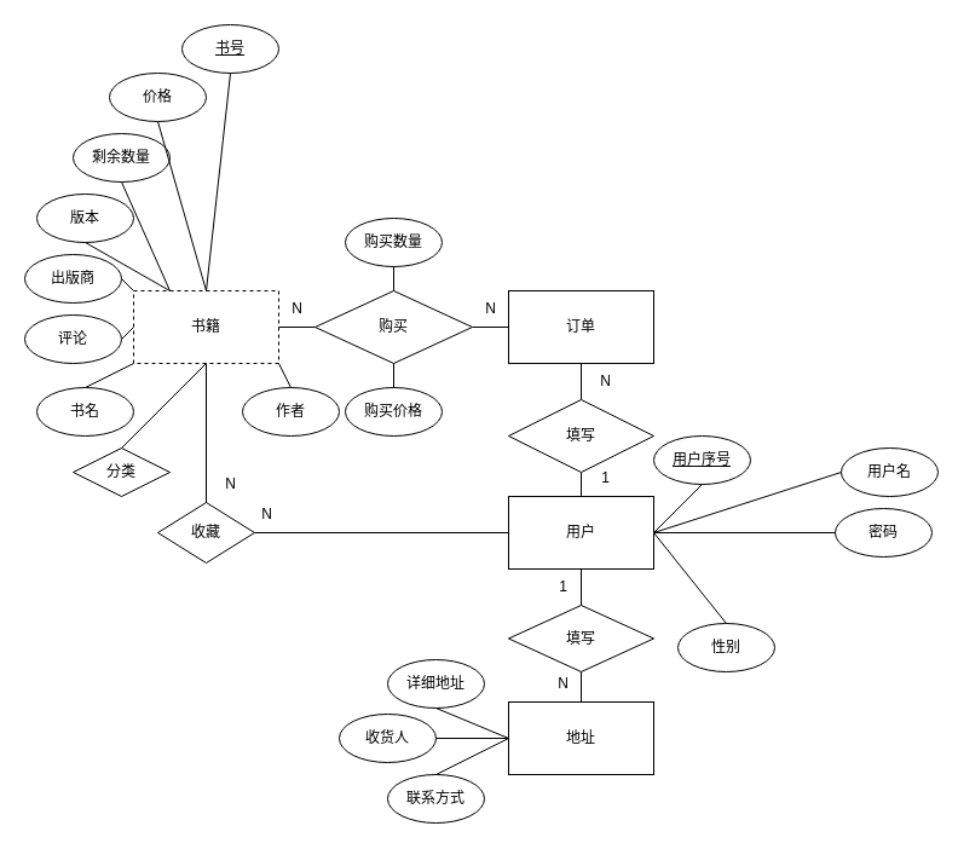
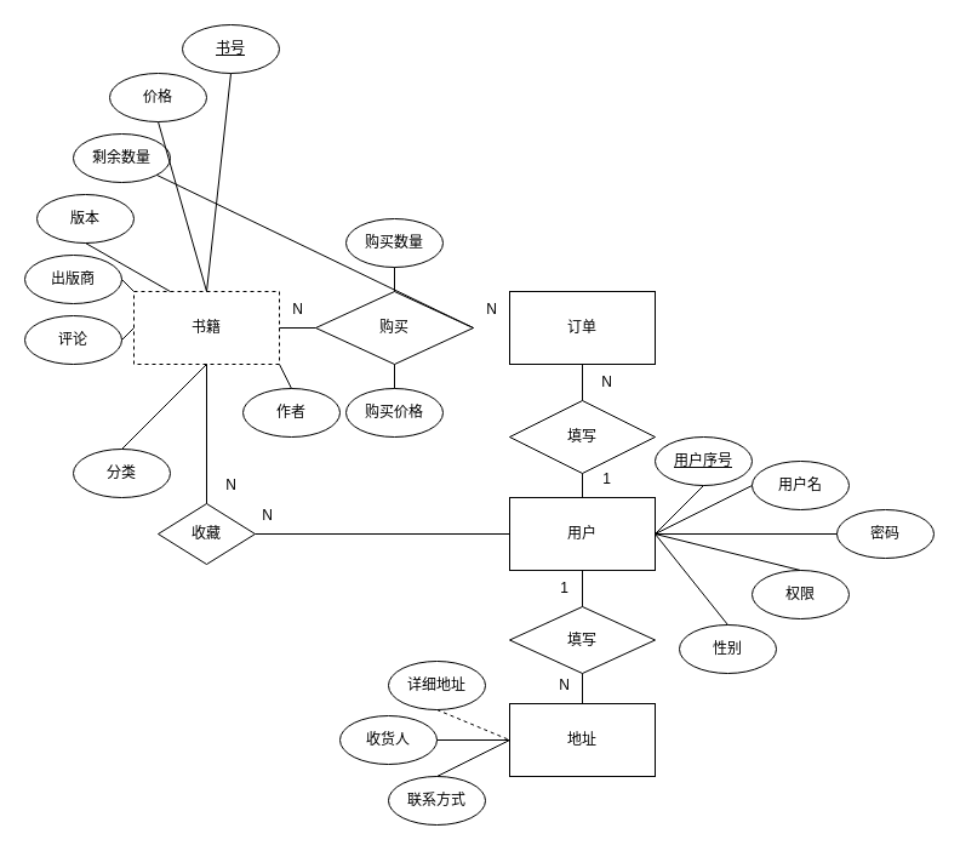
  <mxCell id="0" />
  <mxCell id="1" parent="0" />
  <mxCell id="2" value="书籍" style="rounded=0;whiteSpace=wrap;html=1;dashed=1;" vertex="1" parent="1"><mxGeometry x="110" y="240" width="120" height="60" as="geometry" /></mxCell>
  <mxCell id="3" value="出版商" style="ellipse;whiteSpace=wrap;html=1;" vertex="1" parent="1"><mxGeometry y="210" width="80" height="40" as="geometry" x="20" /></mxCell>
  <mxCell id="4" value="评论" style="ellipse;whiteSpace=wrap;html=1;" vertex="1" parent="1"><mxGeometry y="260" width="80" height="40" as="geometry" x="20" /></mxCell>
  <mxCell id="5" value="价格" style="ellipse;whiteSpace=wrap;html=1;" vertex="1" parent="1"><mxGeometry x="90" y="60" width="80" height="40" as="geometry" /></mxCell>
  <mxCell id="6" value="剩余数量" style="ellipse;whiteSpace=wrap;html=1;" vertex="1" parent="1"><mxGeometry x="60" y="110" width="80" height="40" as="geometry" /></mxCell>
  <mxCell id="7" value="版本" style="ellipse;whiteSpace=wrap;html=1;" vertex="1" parent="1"><mxGeometry x="30" y="160" width="80" height="40" as="geometry" /></mxCell>
- <mxCell id="8" value="分类" style="rhombus;whiteSpace=wrap;html=1;" vertex="1" parent="1"><mxGeometry x="60" y="370" width="80" height="40" as="geometry" /></mxCell>
+ <mxCell id="8" value="分类" style="ellipse;whiteSpace=wrap;html=1;" vertex="1" parent="1"><mxGeometry x="60" y="370" width="80" height="40" as="geometry" /></mxCell>
  <mxCell id="9" value="作者" style="ellipse;whiteSpace=wrap;html=1;" vertex="1" parent="1"><mxGeometry x="200" y="320" width="80" height="40" as="geometry" /></mxCell>
- <mxCell id="10" value="书名" style="ellipse;whiteSpace=wrap;html=1;" vertex="1" parent="1"><mxGeometry x="30" y="320" width="80" height="40" as="geometry" /></mxCell>
  <mxCell id="11" value="&lt;u&gt;书号&lt;/u&gt;" style="ellipse;whiteSpace=wrap;html=1;" vertex="1" parent="1"><mxGeometry x="150" y="20" width="80" height="40" as="geometry" /></mxCell>
  <mxCell id="12" value="" style="endArrow=none;html=1;rounded=0;entryX=0.5;entryY=1;entryDx=0;entryDy=0;exitX=0.5;exitY=0;exitDx=0;exitDy=0;" edge="1" parent="1" source="2" target="11"><mxGeometry width="50" height="50" relative="1" as="geometry"><mxPoint x="170" y="120" as="sourcePoint" /><mxPoint x="220" y="70" as="targetPoint" /></mxGeometry></mxCell>
  <mxCell id="13" value="" style="endArrow=none;html=1;rounded=0;entryX=0.5;entryY=1;entryDx=0;entryDy=0;exitX=0.25;exitY=0;exitDx=0;exitDy=0;" edge="1" parent="1" source="2" target="7"><mxGeometry width="50" height="50" relative="1" as="geometry"><mxPoint x="70" y="370" as="sourcePoint" /><mxPoint x="120" y="330" as="targetPoint" /></mxGeometry></mxCell>
- <mxCell id="14" value="" style="endArrow=none;html=1;rounded=0;entryX=0.5;entryY=1;entryDx=0;entryDy=0;exitX=0.25;exitY=0;exitDx=0;exitDy=0;" edge="1" parent="1" source="2" target="6"><mxGeometry width="50" height="50" relative="1" as="geometry"><mxPoint x="90" y="255" as="sourcePoint" /><mxPoint x="140" y="205" as="targetPoint" /></mxGeometry></mxCell>
  <mxCell id="15" value="" style="endArrow=none;html=1;rounded=0;entryX=0.5;entryY=1;entryDx=0;entryDy=0;exitX=0.5;exitY=0;exitDx=0;exitDy=0;" edge="1" parent="1" source="2" target="5"><mxGeometry width="50" height="50" relative="1" as="geometry"><mxPoint x="120" y="200" as="sourcePoint" /><mxPoint x="170" y="150" as="targetPoint" /></mxGeometry></mxCell>
  <mxCell id="16" value="" style="endArrow=none;html=1;rounded=0;entryX=0.5;entryY=1;entryDx=0;entryDy=0;exitX=0.5;exitY=0;exitDx=0;exitDy=0;" edge="1" parent="1" source="8" target="2"><mxGeometry width="50" height="50" relative="1" as="geometry"><mxPoint x="45" y="510" as="sourcePoint" /><mxPoint x="95" y="460" as="targetPoint" /></mxGeometry></mxCell>
  <mxCell id="17" value="" style="endArrow=none;html=1;rounded=0;" edge="1" parent="1"><mxGeometry width="50" height="50" relative="1" as="geometry"><mxPoint x="280" y="360" as="sourcePoint" /><mxPoint x="280" y="360" as="targetPoint" /></mxGeometry></mxCell>
- <mxCell id="18" value="" style="endArrow=none;html=1;rounded=0;entryX=0;entryY=1;entryDx=0;entryDy=0;exitX=0.5;exitY=0;exitDx=0;exitDy=0;" edge="1" parent="1" source="10" target="2"><mxGeometry width="50" height="50" relative="1" as="geometry"><mxPoint x="60" y="530" as="sourcePoint" /><mxPoint x="110" y="480" as="targetPoint" /></mxGeometry></mxCell>
  <mxCell id="19" value="" style="endArrow=none;html=1;rounded=0;entryX=1;entryY=0.5;entryDx=0;entryDy=0;exitX=0;exitY=0.5;exitDx=0;exitDy=0;" edge="1" parent="1" source="2" target="4"><mxGeometry width="50" height="50" relative="1" as="geometry"><mxPoint x="40" y="520" as="sourcePoint" /><mxPoint x="90" y="470" as="targetPoint" /></mxGeometry></mxCell>
  <mxCell id="20" value="" style="endArrow=none;html=1;rounded=0;entryX=1;entryY=0.5;entryDx=0;entryDy=0;exitX=0;exitY=0;exitDx=0;exitDy=0;" edge="1" parent="1" source="2" target="3"><mxGeometry width="50" height="50" relative="1" as="geometry"><mxPoint x="45" y="500" as="sourcePoint" /><mxPoint x="95" y="450" as="targetPoint" /></mxGeometry></mxCell>
  <mxCell id="21" value="" style="endArrow=none;html=1;rounded=0;entryX=1;entryY=1;entryDx=0;entryDy=0;exitX=0.5;exitY=0;exitDx=0;exitDy=0;" edge="1" parent="1" source="9" target="2"><mxGeometry width="50" height="50" relative="1" as="geometry"><mxPoint x="170" y="410" as="sourcePoint" /><mxPoint x="220" y="360" as="targetPoint" /></mxGeometry></mxCell>
  <mxCell id="22" value="订单" style="rounded=0;whiteSpace=wrap;html=1;" vertex="1" parent="1"><mxGeometry x="420" y="240" width="120" height="60" as="geometry" /></mxCell>
  <mxCell id="23" value="购买" style="rhombus;whiteSpace=wrap;html=1;" vertex="1" parent="1"><mxGeometry x="260" y="240" width="130" height="60" as="geometry" /></mxCell>
  <mxCell id="24" value="" style="endArrow=none;html=1;rounded=0;entryX=0;entryY=0.5;entryDx=0;entryDy=0;exitX=1;exitY=0.5;exitDx=0;exitDy=0;" edge="1" parent="1" source="2" target="23"><mxGeometry width="50" height="50" relative="1" as="geometry"><mxPoint x="220" y="360" as="sourcePoint" /><mxPoint x="260" y="310" as="targetPoint" /></mxGeometry></mxCell>
- <mxCell id="25" value="" style="endArrow=none;html=1;rounded=0;entryX=0;entryY=0.5;entryDx=0;entryDy=0;exitX=1;exitY=0.5;exitDx=0;exitDy=0;" edge="1" parent="1" source="23" target="22"><mxGeometry width="50" height="50" relative="1" as="geometry"><mxPoint x="350" y="370" as="sourcePoint" /><mxPoint x="400" y="320" as="targetPoint" /></mxGeometry></mxCell>
+ <mxCell id="25" value="" style="endArrow=none;html=1;rounded=0;exitX=1;exitY=0.5;exitDx=0;exitDy=0;" edge="1" parent="1" source="23" target="6"><mxGeometry width="50" height="50" relative="1" as="geometry"><mxPoint x="350" y="370" as="sourcePoint" /><mxPoint x="400" y="320" as="targetPoint" /></mxGeometry></mxCell>
  <mxCell id="26" value="N" style="text;html=1;align=center;verticalAlign=middle;resizable=0;points=[];autosize=1;strokeColor=none;fillColor=none;" vertex="1" parent="1"><mxGeometry x="390" y="240" width="30" height="30" as="geometry" /></mxCell>
  <mxCell id="27" value="N" style="text;html=1;align=center;verticalAlign=middle;resizable=0;points=[];autosize=1;strokeColor=none;fillColor=none;" vertex="1" parent="1"><mxGeometry x="230" y="240" width="30" height="30" as="geometry" /></mxCell>
  <mxCell id="28" value="购买价格" style="ellipse;whiteSpace=wrap;html=1;" vertex="1" parent="1"><mxGeometry x="285" y="320" width="80" height="40" as="geometry" /></mxCell>
  <mxCell id="29" value="购买数量" style="ellipse;whiteSpace=wrap;html=1;" vertex="1" parent="1"><mxGeometry x="285" y="180" width="80" height="40" as="geometry" /></mxCell>
  <mxCell id="30" value="" style="endArrow=none;html=1;rounded=0;exitX=0.5;exitY=0;exitDx=0;exitDy=0;entryX=0.5;entryY=1;entryDx=0;entryDy=0;" edge="1" parent="1" source="28" target="23"><mxGeometry width="50" height="50" relative="1" as="geometry"><mxPoint x="320" y="320" as="sourcePoint" /><mxPoint x="370" y="270" as="targetPoint" /></mxGeometry></mxCell>
  <mxCell id="31" value="" style="endArrow=none;html=1;rounded=0;exitX=0.5;exitY=0;exitDx=0;exitDy=0;entryX=0.5;entryY=1;entryDx=0;entryDy=0;" edge="1" parent="1" source="23" target="29"><mxGeometry width="50" height="50" relative="1" as="geometry"><mxPoint x="320" y="240" as="sourcePoint" /><mxPoint x="370" y="190" as="targetPoint" /></mxGeometry></mxCell>
  <mxCell id="32" value="用户" style="rounded=0;whiteSpace=wrap;html=1;" vertex="1" parent="1"><mxGeometry x="420" y="410" width="120" height="60" as="geometry" /></mxCell>
  <mxCell id="33" value="填写" style="rhombus;whiteSpace=wrap;html=1;" vertex="1" parent="1"><mxGeometry x="420" y="330" width="120" height="60" as="geometry" /></mxCell>
  <mxCell id="34" value="" style="endArrow=none;html=1;rounded=0;exitX=0.5;exitY=0;exitDx=0;exitDy=0;entryX=0.5;entryY=1;entryDx=0;entryDy=0;" edge="1" parent="1" source="33" target="22"><mxGeometry width="50" height="50" relative="1" as="geometry"><mxPoint x="520" y="340" as="sourcePoint" /><mxPoint x="570" y="290" as="targetPoint" /></mxGeometry></mxCell>
  <mxCell id="35" value="" style="endArrow=none;html=1;rounded=0;exitX=0.5;exitY=0;exitDx=0;exitDy=0;" edge="1" parent="1" source="32"><mxGeometry width="50" height="50" relative="1" as="geometry"><mxPoint x="430" y="440" as="sourcePoint" /><mxPoint x="480" y="390" as="targetPoint" /></mxGeometry></mxCell>
  <mxCell id="36" value="N" style="text;html=1;align=center;verticalAlign=middle;resizable=0;points=[];autosize=1;strokeColor=none;fillColor=none;" vertex="1" parent="1"><mxGeometry x="485" y="300" width="30" height="30" as="geometry" /></mxCell>
  <mxCell id="37" value="1" style="text;html=1;align=center;verticalAlign=middle;resizable=0;points=[];autosize=1;strokeColor=none;fillColor=none;" vertex="1" parent="1"><mxGeometry x="485" y="380" width="30" height="30" as="geometry" /></mxCell>
  <mxCell id="38" value="密码" style="ellipse;whiteSpace=wrap;html=1;" vertex="1" parent="1"><mxGeometry x="690" y="420" width="80" height="40" as="geometry" /></mxCell>
+ <mxCell id="39" value="权限" style="ellipse;whiteSpace=wrap;html=1;" vertex="1" parent="1"><mxGeometry x="620" y="470" width="80" height="40" as="geometry" /></mxCell>
  <mxCell id="40" value="性别" style="ellipse;whiteSpace=wrap;html=1;" vertex="1" parent="1"><mxGeometry x="560" y="515" width="80" height="40" as="geometry" /></mxCell>
  <mxCell id="41" value="&lt;u&gt;用户序号&lt;/u&gt;" style="ellipse;whiteSpace=wrap;html=1;" vertex="1" parent="1"><mxGeometry x="540" y="360" width="80" height="40" as="geometry" /></mxCell>
- <mxCell id="42" value="用户名" style="ellipse;whiteSpace=wrap;html=1;" vertex="1" parent="1"><mxGeometry x="695" y="370" width="80" height="40" as="geometry" /></mxCell>
+ <mxCell id="42" value="用户名" style="ellipse;whiteSpace=wrap;html=1;" vertex="1" parent="1"><mxGeometry x="620" y="380" width="80" height="40" as="geometry" /></mxCell>
  <mxCell id="43" value="收藏" style="rhombus;whiteSpace=wrap;html=1;" vertex="1" parent="1"><mxGeometry x="130" y="415" width="80" height="50" as="geometry" /></mxCell>
  <mxCell id="44" value="" style="endArrow=none;html=1;rounded=0;entryX=0;entryY=0.5;entryDx=0;entryDy=0;" edge="1" parent="1" target="32"><mxGeometry width="50" height="50" relative="1" as="geometry"><mxPoint x="210" y="440" as="sourcePoint" /><mxPoint x="310" y="420" as="targetPoint" /></mxGeometry></mxCell>
  <mxCell id="45" value="" style="endArrow=none;html=1;rounded=0;entryX=0.5;entryY=1;entryDx=0;entryDy=0;exitX=0.5;exitY=0;exitDx=0;exitDy=0;" edge="1" parent="1" source="43" target="2"><mxGeometry width="50" height="50" relative="1" as="geometry"><mxPoint x="140" y="410" as="sourcePoint" /><mxPoint x="190" y="360" as="targetPoint" /></mxGeometry></mxCell>
  <mxCell id="46" value="N" style="text;html=1;align=center;verticalAlign=middle;resizable=0;points=[];autosize=1;strokeColor=none;fillColor=none;" vertex="1" parent="1"><mxGeometry x="175" y="385" width="30" height="30" as="geometry" /></mxCell>
  <mxCell id="47" value="N" style="text;html=1;align=center;verticalAlign=middle;resizable=0;points=[];autosize=1;strokeColor=none;fillColor=none;" vertex="1" parent="1"><mxGeometry x="205" y="410" width="30" height="30" as="geometry" /></mxCell>
  <mxCell id="48" value="" style="endArrow=none;html=1;rounded=0;exitX=0.5;exitY=0;exitDx=0;exitDy=0;entryX=1;entryY=0.5;entryDx=0;entryDy=0;" edge="1" parent="1" source="40" target="32"><mxGeometry width="50" height="50" relative="1" as="geometry"><mxPoint x="520" y="520" as="sourcePoint" /><mxPoint x="570" y="470" as="targetPoint" /></mxGeometry></mxCell>
+ <mxCell id="49" value="" style="endArrow=none;html=1;rounded=0;entryX=0.5;entryY=0;entryDx=0;entryDy=0;exitX=1;exitY=0.5;exitDx=0;exitDy=0;" edge="1" parent="1" source="32" target="39"><mxGeometry width="50" height="50" relative="1" as="geometry"><mxPoint x="555" y="510" as="sourcePoint" /><mxPoint x="605" y="460" as="targetPoint" /></mxGeometry></mxCell>
  <mxCell id="50" value="" style="endArrow=none;html=1;rounded=0;entryX=0;entryY=0.5;entryDx=0;entryDy=0;exitX=1;exitY=0.5;exitDx=0;exitDy=0;" edge="1" parent="1" source="32" target="38"><mxGeometry width="50" height="50" relative="1" as="geometry"><mxPoint x="570" y="470" as="sourcePoint" /><mxPoint x="620" y="420" as="targetPoint" /></mxGeometry></mxCell>
  <mxCell id="51" value="" style="endArrow=none;html=1;rounded=0;entryX=0;entryY=0.5;entryDx=0;entryDy=0;exitX=1;exitY=0.5;exitDx=0;exitDy=0;" edge="1" parent="1" source="32" target="42"><mxGeometry width="50" height="50" relative="1" as="geometry"><mxPoint x="570" y="465" as="sourcePoint" /><mxPoint x="620" y="415" as="targetPoint" /></mxGeometry></mxCell>
  <mxCell id="52" value="" style="endArrow=none;html=1;rounded=0;" edge="1" parent="1"><mxGeometry width="50" height="50" relative="1" as="geometry"><mxPoint x="540" y="440" as="sourcePoint" /><mxPoint x="580" y="400" as="targetPoint" /></mxGeometry></mxCell>
  <mxCell id="53" value="地址" style="rounded=0;whiteSpace=wrap;html=1;" vertex="1" parent="1"><mxGeometry x="420" y="580" width="120" height="60" as="geometry" /></mxCell>
  <mxCell id="54" value="填写" style="rhombus;whiteSpace=wrap;html=1;" vertex="1" parent="1"><mxGeometry x="420" y="500" width="120" height="55" as="geometry" /></mxCell>
  <mxCell id="55" value="" style="endArrow=none;html=1;rounded=0;exitX=0.5;exitY=0;exitDx=0;exitDy=0;" edge="1" parent="1" source="53"><mxGeometry width="50" height="50" relative="1" as="geometry"><mxPoint x="430" y="605" as="sourcePoint" /><mxPoint x="480" y="555" as="targetPoint" /></mxGeometry></mxCell>
  <mxCell id="56" value="" style="endArrow=none;html=1;rounded=0;exitX=0.5;exitY=0;exitDx=0;exitDy=0;" edge="1" parent="1" source="54"><mxGeometry width="50" height="50" relative="1" as="geometry"><mxPoint x="430" y="520" as="sourcePoint" /><mxPoint x="480" y="470" as="targetPoint" /></mxGeometry></mxCell>
  <mxCell id="57" value="1" style="text;html=1;align=center;verticalAlign=middle;resizable=0;points=[];autosize=1;strokeColor=none;fillColor=none;" vertex="1" parent="1"><mxGeometry x="450" y="470" width="30" height="30" as="geometry" /></mxCell>
  <mxCell id="58" value="N" style="text;html=1;align=center;verticalAlign=middle;resizable=0;points=[];autosize=1;strokeColor=none;fillColor=none;" vertex="1" parent="1"><mxGeometry x="450" y="550" width="30" height="30" as="geometry" /></mxCell>
  <mxCell id="59" value="联系方式" style="ellipse;whiteSpace=wrap;html=1;" vertex="1" parent="1"><mxGeometry x="320" y="640" width="80" height="40" as="geometry" /></mxCell>
  <mxCell id="60" value="收货人" style="ellipse;whiteSpace=wrap;html=1;" vertex="1" parent="1"><mxGeometry x="280" y="590" width="80" height="40" as="geometry" /></mxCell>
  <mxCell id="61" value="详细地址" style="ellipse;whiteSpace=wrap;html=1;" vertex="1" parent="1"><mxGeometry x="320" y="545" width="80" height="40" as="geometry" /></mxCell>
- <mxCell id="62" value="" style="endArrow=none;html=1;rounded=0;exitX=0.5;exitY=1;exitDx=0;exitDy=0;entryX=0;entryY=0.5;entryDx=0;entryDy=0;" edge="1" parent="1" source="61" target="53"><mxGeometry width="50" height="50" relative="1" as="geometry"><mxPoint x="380" y="620" as="sourcePoint" /><mxPoint x="430" y="570" as="targetPoint" /></mxGeometry></mxCell>
+ <mxCell id="62" value="" style="endArrow=none;html=1;rounded=0;exitX=0.5;exitY=1;exitDx=0;exitDy=0;entryX=0;entryY=0.5;entryDx=0;entryDy=0;dashed=1;" edge="1" parent="1" source="61" target="53"><mxGeometry width="50" height="50" relative="1" as="geometry"><mxPoint x="380" y="620" as="sourcePoint" /><mxPoint x="430" y="570" as="targetPoint" /></mxGeometry></mxCell>
  <mxCell id="63" value="" style="endArrow=none;html=1;rounded=0;entryX=0;entryY=0.5;entryDx=0;entryDy=0;exitX=1;exitY=0.5;exitDx=0;exitDy=0;" edge="1" parent="1" source="60" target="53"><mxGeometry width="50" height="50" relative="1" as="geometry"><mxPoint x="360" y="620" as="sourcePoint" /><mxPoint x="410" y="570" as="targetPoint" /></mxGeometry></mxCell>
  <mxCell id="64" value="" style="endArrow=none;html=1;rounded=0;exitX=0.5;exitY=0;exitDx=0;exitDy=0;" edge="1" parent="1" source="59"><mxGeometry width="50" height="50" relative="1" as="geometry"><mxPoint x="370" y="660" as="sourcePoint" /><mxPoint x="420" y="610" as="targetPoint" /></mxGeometry></mxCell>
